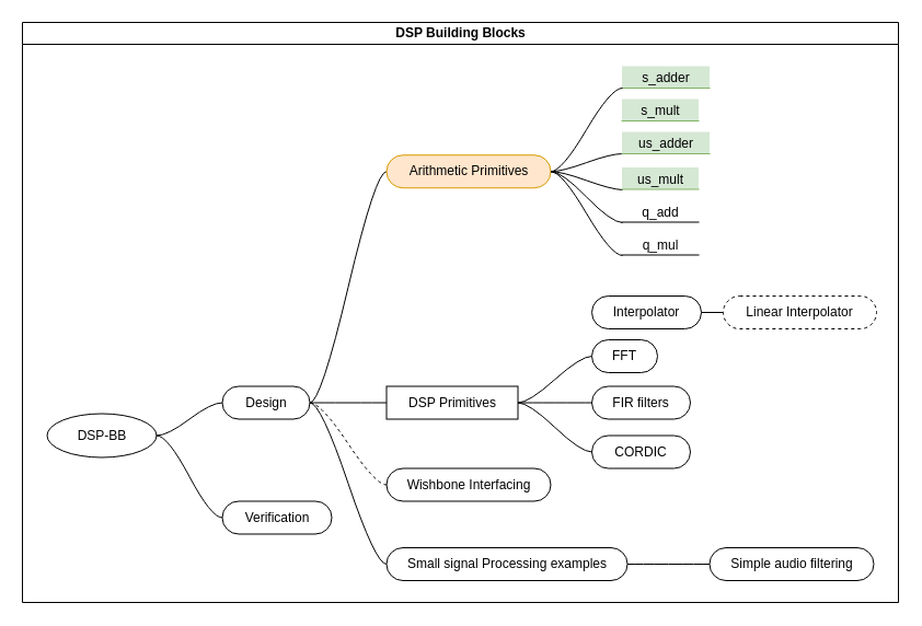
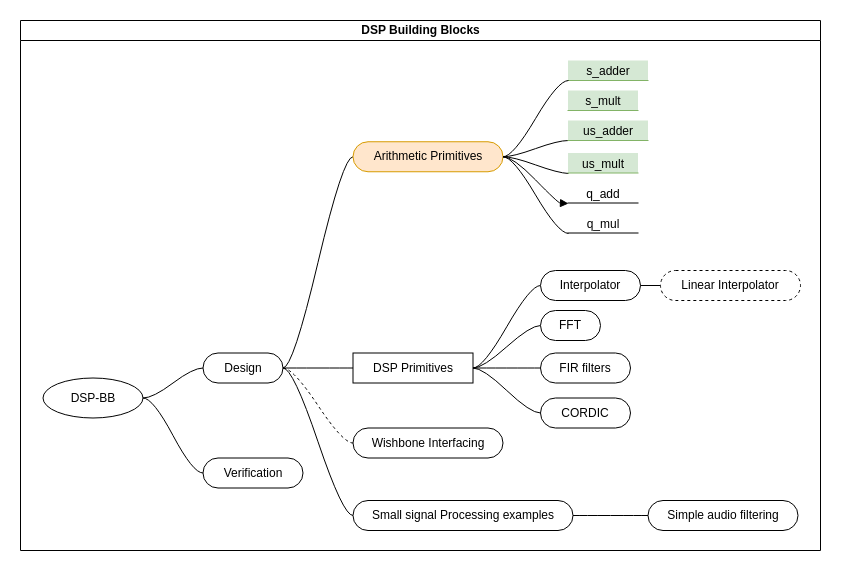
  <mxCell id="0" />
  <mxCell id="1" parent="0" />
  <mxCell id="2" value="DSP Building Blocks" style="swimlane;html=1;startSize=20;horizontal=1;containerType=tree;container=1;" parent="1" vertex="1"><mxGeometry x="20" y="20" width="800" height="530" as="geometry"><mxRectangle x="-60" y="60" width="150" height="20" as="alternateBounds" /></mxGeometry></mxCell>
  <mxCell id="3" value="" style="edgeStyle=entityRelationEdgeStyle;startArrow=none;endArrow=none;segment=10;curved=1;" parent="2" source="4" target="5" edge="1"><mxGeometry relative="1" as="geometry" /></mxCell>
  <mxCell id="4" value="DSP-BB" style="ellipse;whiteSpace=wrap;html=1;align=center;treeFolding=1;treeMoving=1;newEdgeStyle={&quot;edgeStyle&quot;:&quot;entityRelationEdgeStyle&quot;,&quot;startArrow&quot;:&quot;none&quot;,&quot;endArrow&quot;:&quot;none&quot;,&quot;segment&quot;:10,&quot;curved&quot;:1};collapsible=1;container=1;" parent="2" vertex="1"><mxGeometry x="22.5" y="357.5" width="100" height="40" as="geometry" /></mxCell>
  <mxCell id="5" value="Design" style="whiteSpace=wrap;html=1;rounded=1;arcSize=50;align=center;verticalAlign=middle;strokeWidth=1;autosize=1;spacing=4;treeFolding=1;treeMoving=1;newEdgeStyle={&quot;edgeStyle&quot;:&quot;entityRelationEdgeStyle&quot;,&quot;startArrow&quot;:&quot;none&quot;,&quot;endArrow&quot;:&quot;none&quot;,&quot;segment&quot;:10,&quot;curved&quot;:1};" parent="2" vertex="1"><mxGeometry x="182.5" y="332.5" width="80" height="30" as="geometry" /></mxCell>
  <mxCell id="6" value="" style="edgeStyle=entityRelationEdgeStyle;startArrow=none;endArrow=none;segment=10;curved=1;" parent="2" source="5" target="7" edge="1"><mxGeometry relative="1" as="geometry"><mxPoint x="332.5" y="587.5" as="sourcePoint" /></mxGeometry></mxCell>
  <mxCell id="7" value="Arithmetic Primitives" style="whiteSpace=wrap;html=1;rounded=1;arcSize=50;align=center;verticalAlign=middle;strokeWidth=1;autosize=1;spacing=4;treeFolding=1;treeMoving=1;newEdgeStyle={&quot;edgeStyle&quot;:&quot;entityRelationEdgeStyle&quot;,&quot;startArrow&quot;:&quot;none&quot;,&quot;endArrow&quot;:&quot;none&quot;,&quot;segment&quot;:10,&quot;curved&quot;:1};fillColor=#ffe6cc;strokeColor=#d79b00;" parent="2" vertex="1"><mxGeometry x="332.5" y="121.25" width="150" height="30" as="geometry" /></mxCell>
  <mxCell id="8" value="Verification" style="whiteSpace=wrap;html=1;rounded=1;arcSize=50;align=center;verticalAlign=middle;strokeWidth=1;autosize=1;spacing=4;treeFolding=1;treeMoving=1;newEdgeStyle={&quot;edgeStyle&quot;:&quot;entityRelationEdgeStyle&quot;,&quot;startArrow&quot;:&quot;none&quot;,&quot;endArrow&quot;:&quot;none&quot;,&quot;segment&quot;:10,&quot;curved&quot;:1};" parent="2" vertex="1"><mxGeometry x="182.5" y="437.5" width="100" height="30" as="geometry" /></mxCell>
  <mxCell id="9" value="" style="edgeStyle=entityRelationEdgeStyle;startArrow=none;endArrow=none;segment=10;curved=1;" parent="2" source="4" target="8" edge="1"><mxGeometry relative="1" as="geometry"><mxPoint x="152.5" y="557.5" as="sourcePoint" /></mxGeometry></mxCell>
  <mxCell id="10" value="DSP Primitives" style="whiteSpace=wrap;html=1;arcSize=50;align=center;verticalAlign=middle;strokeWidth=1;autosize=1;spacing=4;treeFolding=1;treeMoving=1;newEdgeStyle={&quot;edgeStyle&quot;:&quot;entityRelationEdgeStyle&quot;,&quot;startArrow&quot;:&quot;none&quot;,&quot;endArrow&quot;:&quot;none&quot;,&quot;segment&quot;:10,&quot;curved&quot;:1};rounded=0;" parent="2" vertex="1"><mxGeometry x="332.5" y="332.5" width="120" height="30" as="geometry" /></mxCell>
  <mxCell id="11" value="" style="edgeStyle=entityRelationEdgeStyle;startArrow=none;endArrow=none;segment=10;curved=1;" parent="2" source="5" target="10" edge="1"><mxGeometry relative="1" as="geometry"><mxPoint x="322.5" y="442.5" as="sourcePoint" /></mxGeometry></mxCell>
  <mxCell id="12" value="Small signal Processing examples" style="whiteSpace=wrap;html=1;rounded=1;arcSize=50;align=center;verticalAlign=middle;strokeWidth=1;autosize=1;spacing=4;treeFolding=1;treeMoving=1;newEdgeStyle={&quot;edgeStyle&quot;:&quot;entityRelationEdgeStyle&quot;,&quot;startArrow&quot;:&quot;none&quot;,&quot;endArrow&quot;:&quot;none&quot;,&quot;segment&quot;:10,&quot;curved&quot;:1};container=1;" parent="2" vertex="1"><mxGeometry x="332.5" y="480" width="220" height="30" as="geometry" /></mxCell>
  <mxCell id="13" value="" style="edgeStyle=entityRelationEdgeStyle;startArrow=none;endArrow=none;segment=10;curved=1;" parent="2" source="5" target="12" edge="1"><mxGeometry relative="1" as="geometry"><mxPoint x="312.5" y="442.5" as="sourcePoint" /></mxGeometry></mxCell>
  <mxCell id="14" value="Wishbone Interfacing" style="whiteSpace=wrap;html=1;rounded=1;arcSize=50;align=center;verticalAlign=middle;strokeWidth=1;autosize=1;spacing=4;treeFolding=1;treeMoving=1;newEdgeStyle={&quot;edgeStyle&quot;:&quot;entityRelationEdgeStyle&quot;,&quot;startArrow&quot;:&quot;none&quot;,&quot;endArrow&quot;:&quot;none&quot;,&quot;segment&quot;:10,&quot;curved&quot;:1};" parent="2" vertex="1"><mxGeometry x="332.5" y="407.5" width="150" height="30" as="geometry" /></mxCell>
  <mxCell id="15" value="" style="edgeStyle=entityRelationEdgeStyle;startArrow=none;endArrow=none;segment=10;curved=1;dashed=1;" parent="2" source="5" target="14" edge="1"><mxGeometry relative="1" as="geometry"><mxPoint x="270.5" y="380.0" as="sourcePoint" /></mxGeometry></mxCell>
  <mxCell id="16" value="" style="edgeStyle=entityRelationEdgeStyle;startArrow=none;endArrow=none;segment=10;curved=1;" parent="2" source="10" target="17" edge="1"><mxGeometry relative="1" as="geometry"><mxPoint x="369" y="207.5" as="sourcePoint" /></mxGeometry></mxCell>
  <mxCell id="17" value="FFT" style="whiteSpace=wrap;html=1;rounded=1;arcSize=50;align=center;verticalAlign=middle;strokeWidth=1;autosize=1;spacing=4;treeFolding=1;treeMoving=1;newEdgeStyle={&quot;edgeStyle&quot;:&quot;entityRelationEdgeStyle&quot;,&quot;startArrow&quot;:&quot;none&quot;,&quot;endArrow&quot;:&quot;none&quot;,&quot;segment&quot;:10,&quot;curved&quot;:1};" parent="2" vertex="1"><mxGeometry x="520" y="290" width="60" height="30" as="geometry" /></mxCell>
  <mxCell id="18" value="" style="edgeStyle=entityRelationEdgeStyle;startArrow=none;endArrow=none;segment=10;curved=1;" parent="2" source="10" target="19" edge="1"><mxGeometry relative="1" as="geometry"><mxPoint x="369" y="207.5" as="sourcePoint" /></mxGeometry></mxCell>
  <mxCell id="19" value="FIR filters" style="whiteSpace=wrap;html=1;rounded=1;arcSize=50;align=center;verticalAlign=middle;strokeWidth=1;autosize=1;spacing=4;treeFolding=1;treeMoving=1;newEdgeStyle={&quot;edgeStyle&quot;:&quot;entityRelationEdgeStyle&quot;,&quot;startArrow&quot;:&quot;none&quot;,&quot;endArrow&quot;:&quot;none&quot;,&quot;segment&quot;:10,&quot;curved&quot;:1};" parent="2" vertex="1"><mxGeometry x="520" y="332.5" width="90" height="30" as="geometry" /></mxCell>
  <mxCell id="20" value="" style="edgeStyle=entityRelationEdgeStyle;startArrow=none;endArrow=none;segment=10;curved=1;" parent="2" source="10" target="21" edge="1"><mxGeometry relative="1" as="geometry"><mxPoint x="369" y="207.5" as="sourcePoint" /></mxGeometry></mxCell>
  <mxCell id="21" value="CORDIC" style="whiteSpace=wrap;html=1;rounded=1;arcSize=50;align=center;verticalAlign=middle;strokeWidth=1;autosize=1;spacing=4;treeFolding=1;treeMoving=1;newEdgeStyle={&quot;edgeStyle&quot;:&quot;entityRelationEdgeStyle&quot;,&quot;startArrow&quot;:&quot;none&quot;,&quot;endArrow&quot;:&quot;none&quot;,&quot;segment&quot;:10,&quot;curved&quot;:1};" parent="2" vertex="1"><mxGeometry x="520" y="377.5" width="90" height="30" as="geometry" /></mxCell>
  <mxCell id="22" value="" style="edgeStyle=entityRelationEdgeStyle;startArrow=none;endArrow=none;segment=10;curved=1;" parent="2" source="12" target="23" edge="1"><mxGeometry relative="1" as="geometry"><mxPoint x="345.5" y="407.5" as="sourcePoint" /></mxGeometry></mxCell>
  <mxCell id="23" value="Simple audio filtering" style="whiteSpace=wrap;html=1;rounded=1;arcSize=50;align=center;verticalAlign=middle;strokeWidth=1;autosize=1;spacing=4;treeFolding=1;treeMoving=1;newEdgeStyle={&quot;edgeStyle&quot;:&quot;entityRelationEdgeStyle&quot;,&quot;startArrow&quot;:&quot;none&quot;,&quot;endArrow&quot;:&quot;none&quot;,&quot;segment&quot;:10,&quot;curved&quot;:1};" parent="2" vertex="1"><mxGeometry x="627.5" y="480" width="150" height="30" as="geometry" /></mxCell>
  <mxCell id="24" value="s_adder" style="whiteSpace=wrap;html=1;shape=partialRectangle;top=0;left=0;bottom=1;right=0;points=[[0,1],[1,1]];fillColor=#d5e8d4;align=center;verticalAlign=bottom;routingCenterY=0.5;snapToPoint=1;recursiveResize=0;autosize=1;treeFolding=1;treeMoving=1;newEdgeStyle={&quot;edgeStyle&quot;:&quot;entityRelationEdgeStyle&quot;,&quot;startArrow&quot;:&quot;none&quot;,&quot;endArrow&quot;:&quot;none&quot;,&quot;segment&quot;:10,&quot;curved&quot;:1};strokeColor=#82b366;" parent="2" vertex="1"><mxGeometry x="547.5" y="40" width="80" height="20" as="geometry" /></mxCell>
  <mxCell id="25" value="" style="edgeStyle=entityRelationEdgeStyle;startArrow=none;endArrow=none;segment=10;curved=1;" parent="2" source="7" target="24" edge="1"><mxGeometry relative="1" as="geometry"><mxPoint x="516.5" y="171.25" as="sourcePoint" /></mxGeometry></mxCell>
  <mxCell id="26" value="" style="edgeStyle=entityRelationEdgeStyle;startArrow=none;endArrow=none;segment=10;curved=1;" parent="2" source="7" target="27" edge="1"><mxGeometry relative="1" as="geometry"><mxPoint x="412.5" y="196.25" as="sourcePoint" /></mxGeometry></mxCell>
  <mxCell id="27" value="us_adder" style="whiteSpace=wrap;html=1;shape=partialRectangle;top=0;left=0;bottom=1;right=0;points=[[0,1],[1,1]];fillColor=#d5e8d4;align=center;verticalAlign=bottom;routingCenterY=0.5;snapToPoint=1;recursiveResize=0;autosize=1;treeFolding=1;treeMoving=1;newEdgeStyle={&quot;edgeStyle&quot;:&quot;entityRelationEdgeStyle&quot;,&quot;startArrow&quot;:&quot;none&quot;,&quot;endArrow&quot;:&quot;none&quot;,&quot;segment&quot;:10,&quot;curved&quot;:1};strokeColor=#82b366;" parent="2" vertex="1"><mxGeometry x="547.5" y="100" width="80" height="20" as="geometry" /></mxCell>
  <mxCell id="28" value="s_mult" style="whiteSpace=wrap;html=1;shape=partialRectangle;top=0;left=0;bottom=1;right=0;points=[[0,1],[1,1]];fillColor=#d5e8d4;align=center;verticalAlign=bottom;routingCenterY=0.5;snapToPoint=1;recursiveResize=0;autosize=1;treeFolding=1;treeMoving=1;newEdgeStyle={&quot;edgeStyle&quot;:&quot;entityRelationEdgeStyle&quot;,&quot;startArrow&quot;:&quot;none&quot;,&quot;endArrow&quot;:&quot;none&quot;,&quot;segment&quot;:10,&quot;curved&quot;:1};strokeColor=#82b366;" parent="2" vertex="1"><mxGeometry x="547.5" y="70" width="70" height="20" as="geometry" /></mxCell>
  <mxCell id="29" value="" style="edgeStyle=entityRelationEdgeStyle;startArrow=none;endArrow=none;segment=10;curved=1;" parent="2" source="7" target="30" edge="1"><mxGeometry relative="1" as="geometry"><mxPoint x="412.5" y="196.25" as="sourcePoint" /></mxGeometry></mxCell>
  <mxCell id="30" value="us_mult" style="whiteSpace=wrap;html=1;shape=partialRectangle;top=0;left=0;bottom=1;right=0;points=[[0,1],[1,1]];fillColor=#d5e8d4;align=center;verticalAlign=bottom;routingCenterY=0.5;snapToPoint=1;recursiveResize=0;autosize=1;treeFolding=1;treeMoving=1;newEdgeStyle={&quot;edgeStyle&quot;:&quot;entityRelationEdgeStyle&quot;,&quot;startArrow&quot;:&quot;none&quot;,&quot;endArrow&quot;:&quot;none&quot;,&quot;segment&quot;:10,&quot;curved&quot;:1};strokeColor=#82b366;" parent="2" vertex="1"><mxGeometry x="547.5" y="132.5" width="70" height="20" as="geometry" /></mxCell>
- <mxCell id="31" value="" style="edgeStyle=entityRelationEdgeStyle;startArrow=none;endArrow=none;segment=10;curved=1;" parent="2" source="7" target="32" edge="1"><mxGeometry relative="1" as="geometry"><mxPoint x="412.5" y="196.25" as="sourcePoint" /></mxGeometry></mxCell>
+ <mxCell id="31" value="" style="edgeStyle=entityRelationEdgeStyle;startArrow=none;endArrow=block;segment=10;curved=1;" parent="2" source="7" target="32" edge="1"><mxGeometry relative="1" as="geometry"><mxPoint x="412.5" y="196.25" as="sourcePoint" /></mxGeometry></mxCell>
  <mxCell id="32" value="q_add" style="whiteSpace=wrap;html=1;shape=partialRectangle;top=0;left=0;bottom=1;right=0;points=[[0,1],[1,1]];fillColor=none;align=center;verticalAlign=bottom;routingCenterY=0.5;snapToPoint=1;recursiveResize=0;autosize=1;treeFolding=1;treeMoving=1;newEdgeStyle={&quot;edgeStyle&quot;:&quot;entityRelationEdgeStyle&quot;,&quot;startArrow&quot;:&quot;none&quot;,&quot;endArrow&quot;:&quot;none&quot;,&quot;segment&quot;:10,&quot;curved&quot;:1};" parent="2" vertex="1"><mxGeometry x="547.5" y="162.5" width="70" height="20" as="geometry" /></mxCell>
  <mxCell id="33" value="" style="edgeStyle=entityRelationEdgeStyle;startArrow=none;endArrow=none;segment=10;curved=1;" parent="2" source="7" target="34" edge="1"><mxGeometry relative="1" as="geometry"><mxPoint x="412.5" y="196.25" as="sourcePoint" /></mxGeometry></mxCell>
  <mxCell id="34" value="q_mul" style="whiteSpace=wrap;html=1;shape=partialRectangle;top=0;left=0;bottom=1;right=0;points=[[0,1],[1,1]];fillColor=none;align=center;verticalAlign=bottom;routingCenterY=0.5;snapToPoint=1;recursiveResize=0;autosize=1;treeFolding=1;treeMoving=1;newEdgeStyle={&quot;edgeStyle&quot;:&quot;entityRelationEdgeStyle&quot;,&quot;startArrow&quot;:&quot;none&quot;,&quot;endArrow&quot;:&quot;none&quot;,&quot;segment&quot;:10,&quot;curved&quot;:1};" parent="2" vertex="1"><mxGeometry x="547.5" y="192.5" width="70" height="20" as="geometry" /></mxCell>
+ <mxCell id="35" value="" style="edgeStyle=entityRelationEdgeStyle;startArrow=none;endArrow=none;segment=10;curved=1;" edge="1" target="36" source="10" parent="2"><mxGeometry relative="1" as="geometry"><mxPoint x="622.5" y="337.5" as="sourcePoint" /></mxGeometry></mxCell>
  <mxCell id="36" value="Interpolator" style="whiteSpace=wrap;html=1;rounded=1;arcSize=50;align=center;verticalAlign=middle;strokeWidth=1;autosize=1;spacing=4;treeFolding=1;treeMoving=1;newEdgeStyle={&quot;edgeStyle&quot;:&quot;entityRelationEdgeStyle&quot;,&quot;startArrow&quot;:&quot;none&quot;,&quot;endArrow&quot;:&quot;none&quot;,&quot;segment&quot;:10,&quot;curved&quot;:1};" vertex="1" parent="2"><mxGeometry x="520" y="250" width="100" height="30" as="geometry" /></mxCell>
  <mxCell id="37" value="" style="edgeStyle=entityRelationEdgeStyle;startArrow=none;endArrow=none;segment=10;curved=1;" edge="1" target="38" source="36" parent="2"><mxGeometry relative="1" as="geometry"><mxPoint x="942.5" y="217.5" as="sourcePoint" /></mxGeometry></mxCell>
  <mxCell id="38" value="Linear Interpolator" style="whiteSpace=wrap;html=1;rounded=1;arcSize=50;align=center;verticalAlign=middle;strokeWidth=1;autosize=1;spacing=4;treeFolding=1;treeMoving=1;newEdgeStyle={&quot;edgeStyle&quot;:&quot;entityRelationEdgeStyle&quot;,&quot;startArrow&quot;:&quot;none&quot;,&quot;endArrow&quot;:&quot;none&quot;,&quot;segment&quot;:10,&quot;curved&quot;:1};dashed=1;" vertex="1" parent="2"><mxGeometry x="640" y="250" width="140" height="30" as="geometry" /></mxCell>
